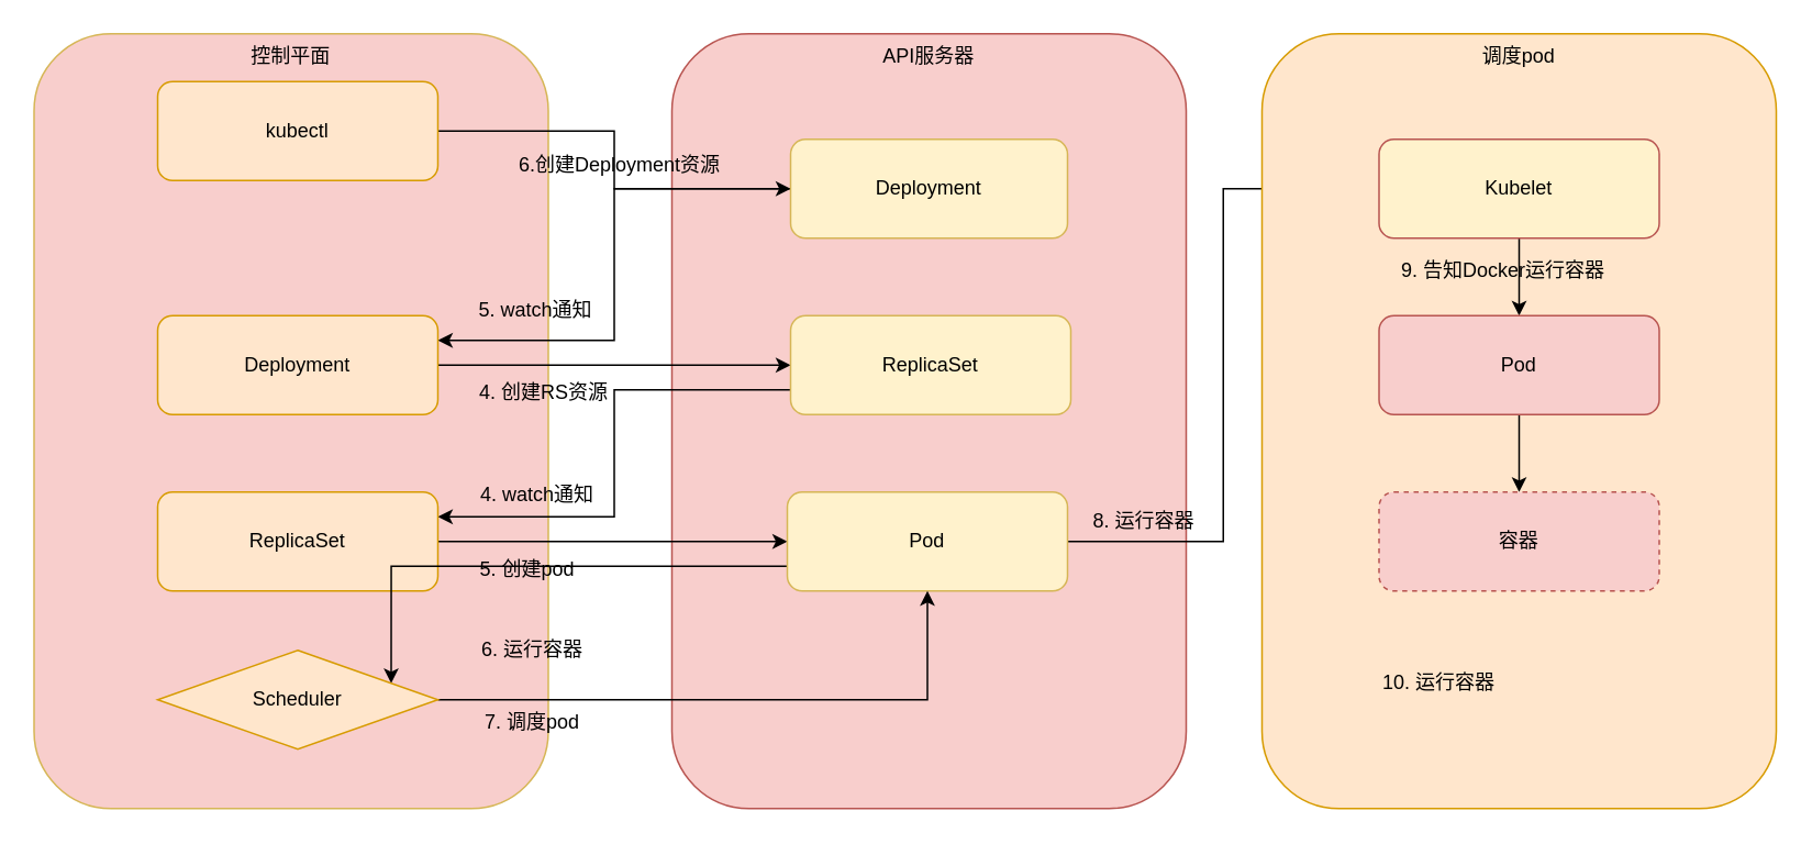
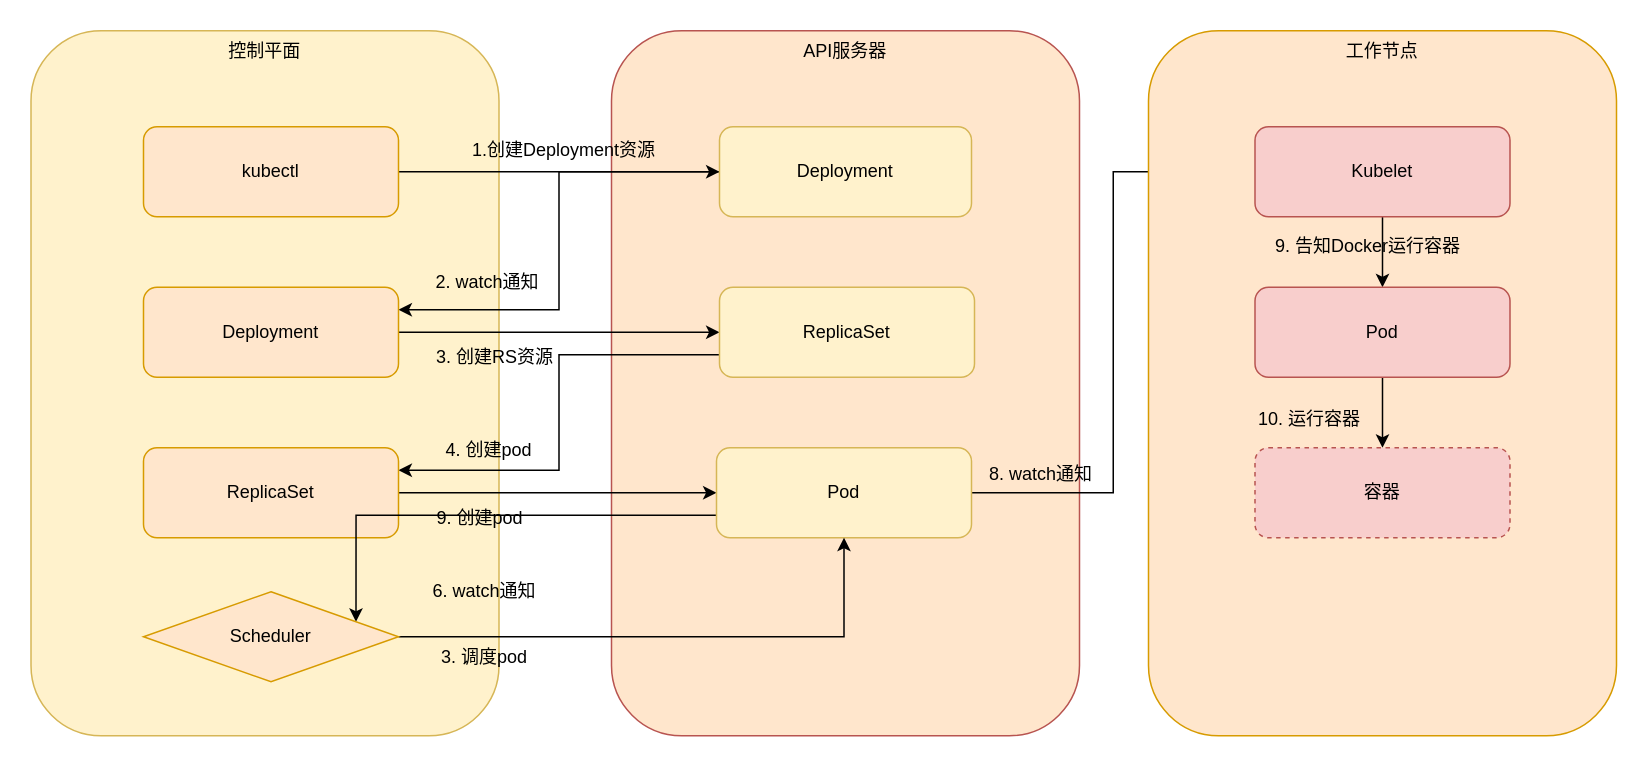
  <mxCell id="0" />
  <mxCell id="1" parent="0" />
- <mxCell id="2" value="控制平面" style="rounded=1;whiteSpace=wrap;html=1;verticalAlign=top;fillColor=#f8cecc;strokeColor=#d6b656;" vertex="1" parent="1"><mxGeometry x="20" y="20" width="312" height="470" as="geometry" /></mxCell>
- <mxCell id="3" value="API服务器" style="rounded=1;whiteSpace=wrap;html=1;verticalAlign=top;fillColor=#f8cecc;strokeColor=#b85450;" vertex="1" parent="1"><mxGeometry x="407" y="20" width="312" height="470" as="geometry" /></mxCell>
+ <mxCell id="2" value="控制平面" style="rounded=1;whiteSpace=wrap;html=1;verticalAlign=top;fillColor=#fff2cc;strokeColor=#d6b656;" vertex="1" parent="1"><mxGeometry x="20" y="20" width="312" height="470" as="geometry" /></mxCell>
+ <mxCell id="3" value="API服务器" style="rounded=1;whiteSpace=wrap;html=1;verticalAlign=top;fillColor=#ffe6cc;strokeColor=#b85450;" vertex="1" parent="1"><mxGeometry x="407" y="20" width="312" height="470" as="geometry" /></mxCell>
  <mxCell id="4" style="edgeStyle=orthogonalEdgeStyle;rounded=0;orthogonalLoop=1;jettySize=auto;html=1;entryX=0;entryY=0.5;entryDx=0;entryDy=0;" edge="1" parent="1" source="5" target="7"><mxGeometry relative="1" as="geometry" /></mxCell>
- <mxCell id="5" value="kubectl" style="rounded=1;whiteSpace=wrap;html=1;fillColor=#ffe6cc;strokeColor=#d79b00;" vertex="1" parent="1"><mxGeometry x="95" y="49" width="170" height="60" as="geometry" /></mxCell>
+ <mxCell id="5" value="kubectl" style="rounded=1;whiteSpace=wrap;html=1;fillColor=#ffe6cc;strokeColor=#d79b00;" vertex="1" parent="1"><mxGeometry x="95" y="84" width="170" height="60" as="geometry" /></mxCell>
  <mxCell id="6" style="edgeStyle=orthogonalEdgeStyle;rounded=0;orthogonalLoop=1;jettySize=auto;html=1;entryX=1;entryY=0.25;entryDx=0;entryDy=0;" edge="1" parent="1" source="7" target="9"><mxGeometry relative="1" as="geometry" /></mxCell>
  <mxCell id="7" value="Deployment" style="rounded=1;whiteSpace=wrap;html=1;fillColor=#fff2cc;strokeColor=#d6b656;" vertex="1" parent="1"><mxGeometry x="479" y="84" width="168" height="60" as="geometry" /></mxCell>
  <mxCell id="8" style="edgeStyle=orthogonalEdgeStyle;rounded=0;orthogonalLoop=1;jettySize=auto;html=1;entryX=0;entryY=0.5;entryDx=0;entryDy=0;" edge="1" parent="1" source="9" target="11"><mxGeometry relative="1" as="geometry" /></mxCell>
  <mxCell id="9" value="Deployment" style="rounded=1;whiteSpace=wrap;html=1;fillColor=#ffe6cc;strokeColor=#d79b00;" vertex="1" parent="1"><mxGeometry x="95" y="191" width="170" height="60" as="geometry" /></mxCell>
  <mxCell id="10" style="edgeStyle=orthogonalEdgeStyle;rounded=0;orthogonalLoop=1;jettySize=auto;html=1;exitX=0;exitY=0.75;exitDx=0;exitDy=0;entryX=1;entryY=0.25;entryDx=0;entryDy=0;" edge="1" parent="1" source="11" target="13"><mxGeometry relative="1" as="geometry" /></mxCell>
  <mxCell id="11" value="ReplicaSet" style="rounded=1;whiteSpace=wrap;html=1;fillColor=#fff2cc;strokeColor=#d6b656;" vertex="1" parent="1"><mxGeometry x="479" y="191" width="170" height="60" as="geometry" /></mxCell>
  <mxCell id="12" style="edgeStyle=orthogonalEdgeStyle;rounded=0;orthogonalLoop=1;jettySize=auto;html=1;entryX=0;entryY=0.5;entryDx=0;entryDy=0;" edge="1" parent="1" source="13" target="16"><mxGeometry relative="1" as="geometry" /></mxCell>
  <mxCell id="13" value="ReplicaSet" style="rounded=1;whiteSpace=wrap;html=1;fillColor=#ffe6cc;strokeColor=#d79b00;" vertex="1" parent="1"><mxGeometry x="95" y="298" width="170" height="60" as="geometry" /></mxCell>
  <mxCell id="14" style="edgeStyle=orthogonalEdgeStyle;rounded=0;orthogonalLoop=1;jettySize=auto;html=1;exitX=0;exitY=0.75;exitDx=0;exitDy=0;entryX=1;entryY=0.25;entryDx=0;entryDy=0;" edge="1" parent="1" source="16" target="18"><mxGeometry relative="1" as="geometry" /></mxCell>
  <mxCell id="15" style="edgeStyle=orthogonalEdgeStyle;rounded=0;orthogonalLoop=1;jettySize=auto;html=1;entryX=0;entryY=0.5;entryDx=0;entryDy=0;" edge="1" parent="1" source="16" target="21"><mxGeometry relative="1" as="geometry" /></mxCell>
  <mxCell id="16" value="Pod" style="rounded=1;whiteSpace=wrap;html=1;fillColor=#fff2cc;strokeColor=#d6b656;" vertex="1" parent="1"><mxGeometry x="477" y="298" width="170" height="60" as="geometry" /></mxCell>
  <mxCell id="17" style="edgeStyle=orthogonalEdgeStyle;rounded=0;orthogonalLoop=1;jettySize=auto;html=1;entryX=0.5;entryY=1;entryDx=0;entryDy=0;" edge="1" parent="1" source="18" target="16"><mxGeometry relative="1" as="geometry" /></mxCell>
  <mxCell id="18" value="Scheduler" style="rhombus;whiteSpace=wrap;html=1;fillColor=#ffe6cc;strokeColor=#d79b00;" vertex="1" parent="1"><mxGeometry x="95" y="394" width="170" height="60" as="geometry" /></mxCell>
- <mxCell id="19" value="调度pod" style="rounded=1;whiteSpace=wrap;html=1;verticalAlign=top;fillColor=#ffe6cc;strokeColor=#d79b00;" vertex="1" parent="1"><mxGeometry x="765" y="20" width="312" height="470" as="geometry" /></mxCell>
+ <mxCell id="19" value="工作节点" style="rounded=1;whiteSpace=wrap;html=1;verticalAlign=top;fillColor=#ffe6cc;strokeColor=#d79b00;" vertex="1" parent="1"><mxGeometry x="765" y="20" width="312" height="470" as="geometry" /></mxCell>
  <mxCell id="20" style="edgeStyle=orthogonalEdgeStyle;rounded=0;orthogonalLoop=1;jettySize=auto;html=1;entryX=0.5;entryY=0;entryDx=0;entryDy=0;" edge="1" parent="1" source="21" target="23"><mxGeometry relative="1" as="geometry" /></mxCell>
- <mxCell id="21" value="Kubelet" style="rounded=1;whiteSpace=wrap;html=1;fillColor=#fff2cc;strokeColor=#b85450;" vertex="1" parent="1"><mxGeometry x="836" y="84" width="170" height="60" as="geometry" /></mxCell>
+ <mxCell id="21" value="Kubelet" style="rounded=1;whiteSpace=wrap;html=1;fillColor=#f8cecc;strokeColor=#b85450;" vertex="1" parent="1"><mxGeometry x="836" y="84" width="170" height="60" as="geometry" /></mxCell>
  <mxCell id="22" style="edgeStyle=orthogonalEdgeStyle;rounded=0;orthogonalLoop=1;jettySize=auto;html=1;entryX=0.5;entryY=0;entryDx=0;entryDy=0;" edge="1" parent="1" source="23" target="24"><mxGeometry relative="1" as="geometry" /></mxCell>
  <mxCell id="23" value="Pod" style="rounded=1;whiteSpace=wrap;html=1;fillColor=#f8cecc;strokeColor=#b85450;" vertex="1" parent="1"><mxGeometry x="836" y="191" width="170" height="60" as="geometry" /></mxCell>
  <mxCell id="24" value="容器" style="rounded=1;whiteSpace=wrap;html=1;fillColor=#f8cecc;strokeColor=#b85450;dashed=1;" vertex="1" parent="1"><mxGeometry x="836" y="298" width="170" height="60" as="geometry" /></mxCell>
- <mxCell id="25" value="6.创建Deployment资源" style="text;html=1;align=center;verticalAlign=middle;resizable=0;points=[];autosize=1;strokeColor=none;fillColor=none;" vertex="1" parent="1"><mxGeometry x="305" y="87" width="140" height="26" as="geometry" /></mxCell>
- <mxCell id="26" value="5. watch通知" style="text;html=1;align=center;verticalAlign=middle;resizable=0;points=[];autosize=1;strokeColor=none;fillColor=none;" vertex="1" parent="1"><mxGeometry x="280" y="175" width="87" height="26" as="geometry" /></mxCell>
- <mxCell id="27" value="4. 创建RS资源" style="text;html=1;align=center;verticalAlign=middle;resizable=0;points=[];autosize=1;strokeColor=none;fillColor=none;" vertex="1" parent="1"><mxGeometry x="281" y="225" width="96" height="26" as="geometry" /></mxCell>
- <mxCell id="28" value="4. watch通知" style="text;html=1;align=center;verticalAlign=middle;resizable=0;points=[];autosize=1;strokeColor=none;fillColor=none;" vertex="1" parent="1"><mxGeometry x="281" y="287" width="87" height="26" as="geometry" /></mxCell>
- <mxCell id="29" value="5. 创建pod" style="text;html=1;align=center;verticalAlign=middle;resizable=0;points=[];autosize=1;strokeColor=none;fillColor=none;" vertex="1" parent="1"><mxGeometry x="281" y="332" width="75" height="26" as="geometry" /></mxCell>
- <mxCell id="30" value="6. 运行容器" style="text;html=1;align=center;verticalAlign=middle;resizable=0;points=[];autosize=1;strokeColor=none;fillColor=none;" vertex="1" parent="1"><mxGeometry x="278" y="381" width="87" height="26" as="geometry" /></mxCell>
- <mxCell id="31" value="7. 调度pod" style="text;html=1;align=center;verticalAlign=middle;resizable=0;points=[];autosize=1;strokeColor=none;fillColor=none;" vertex="1" parent="1"><mxGeometry x="284" y="425" width="75" height="26" as="geometry" /></mxCell>
- <mxCell id="32" value="8. 运行容器" style="text;html=1;align=center;verticalAlign=middle;resizable=0;points=[];autosize=1;strokeColor=none;fillColor=none;" vertex="1" parent="1"><mxGeometry x="649" y="303" width="87" height="26" as="geometry" /></mxCell>
+ <mxCell id="25" value="1.创建Deployment资源" style="text;html=1;align=center;verticalAlign=middle;resizable=0;points=[];autosize=1;strokeColor=none;fillColor=none;" vertex="1" parent="1"><mxGeometry x="305" y="87" width="140" height="26" as="geometry" /></mxCell>
+ <mxCell id="26" value="2. watch通知" style="text;html=1;align=center;verticalAlign=middle;resizable=0;points=[];autosize=1;strokeColor=none;fillColor=none;" vertex="1" parent="1"><mxGeometry x="280" y="175" width="87" height="26" as="geometry" /></mxCell>
+ <mxCell id="27" value="3. 创建RS资源" style="text;html=1;align=center;verticalAlign=middle;resizable=0;points=[];autosize=1;strokeColor=none;fillColor=none;" vertex="1" parent="1"><mxGeometry x="281" y="225" width="96" height="26" as="geometry" /></mxCell>
+ <mxCell id="28" value="4. 创建pod" style="text;html=1;align=center;verticalAlign=middle;resizable=0;points=[];autosize=1;strokeColor=none;fillColor=none;" vertex="1" parent="1"><mxGeometry x="281" y="287" width="87" height="26" as="geometry" /></mxCell>
+ <mxCell id="29" value="9. 创建pod" style="text;html=1;align=center;verticalAlign=middle;resizable=0;points=[];autosize=1;strokeColor=none;fillColor=none;" vertex="1" parent="1"><mxGeometry x="281" y="332" width="75" height="26" as="geometry" /></mxCell>
+ <mxCell id="30" value="6. watch通知" style="text;html=1;align=center;verticalAlign=middle;resizable=0;points=[];autosize=1;strokeColor=none;fillColor=none;" vertex="1" parent="1"><mxGeometry x="278" y="381" width="87" height="26" as="geometry" /></mxCell>
+ <mxCell id="31" value="3. 调度pod" style="text;html=1;align=center;verticalAlign=middle;resizable=0;points=[];autosize=1;strokeColor=none;fillColor=none;" vertex="1" parent="1"><mxGeometry x="284" y="425" width="75" height="26" as="geometry" /></mxCell>
+ <mxCell id="32" value="8. watch通知" style="text;html=1;align=center;verticalAlign=middle;resizable=0;points=[];autosize=1;strokeColor=none;fillColor=none;" vertex="1" parent="1"><mxGeometry x="649" y="303" width="87" height="26" as="geometry" /></mxCell>
  <mxCell id="33" value="9. 告知Docker运行容器" style="text;html=1;align=center;verticalAlign=middle;resizable=0;points=[];autosize=1;strokeColor=none;fillColor=none;" vertex="1" parent="1"><mxGeometry x="840" y="151" width="141" height="26" as="geometry" /></mxCell>
- <mxCell id="34" value="10. 运行容器" style="text;html=1;align=center;verticalAlign=middle;resizable=0;points=[];autosize=1;strokeColor=none;fillColor=none;" vertex="1" parent="1"><mxGeometry x="829" y="401" width="86" height="26" as="geometry" /></mxCell>
+ <mxCell id="34" value="10. 运行容器" style="text;html=1;align=center;verticalAlign=middle;resizable=0;points=[];autosize=1;strokeColor=none;fillColor=none;" vertex="1" parent="1"><mxGeometry x="829" y="266" width="86" height="26" as="geometry" /></mxCell>
